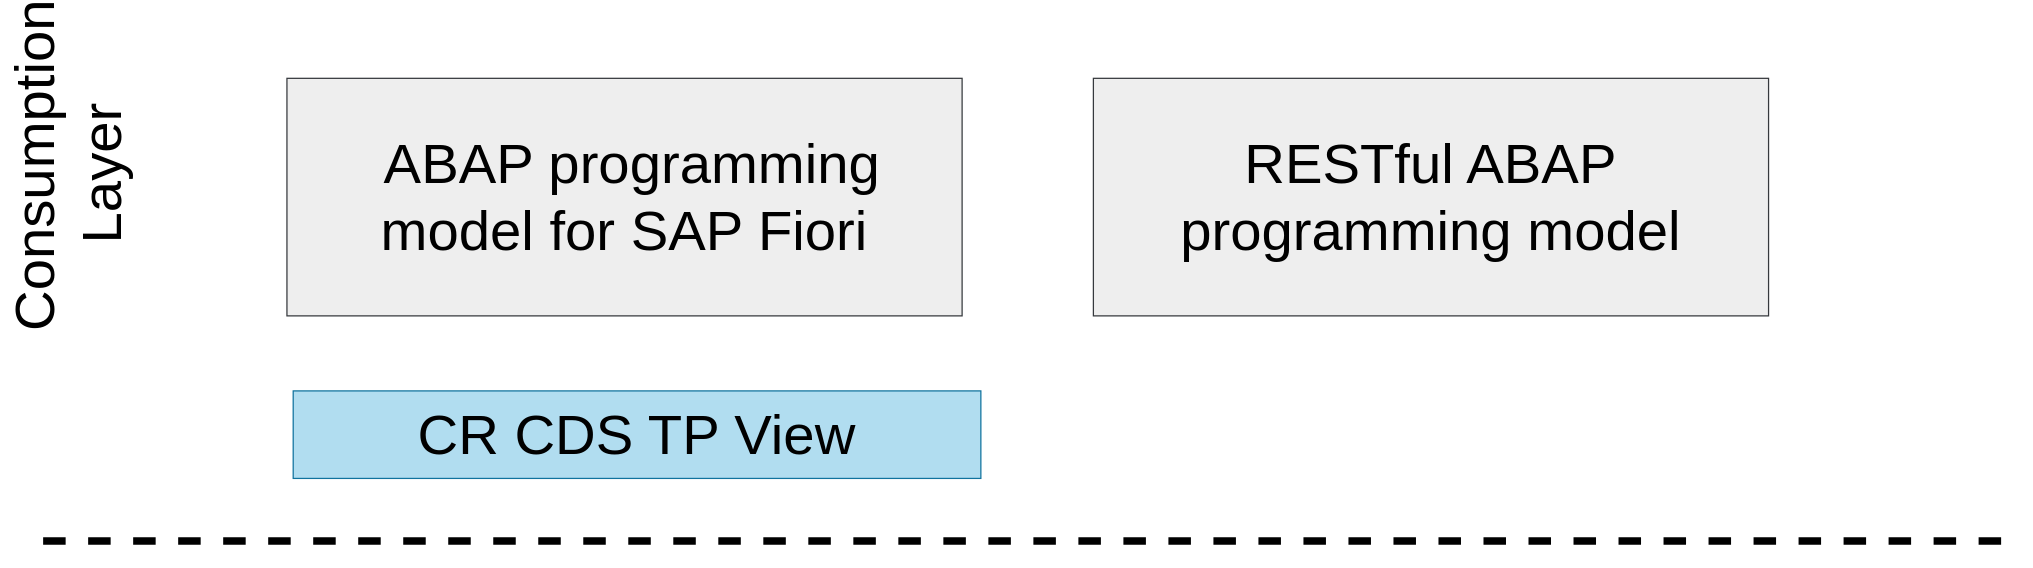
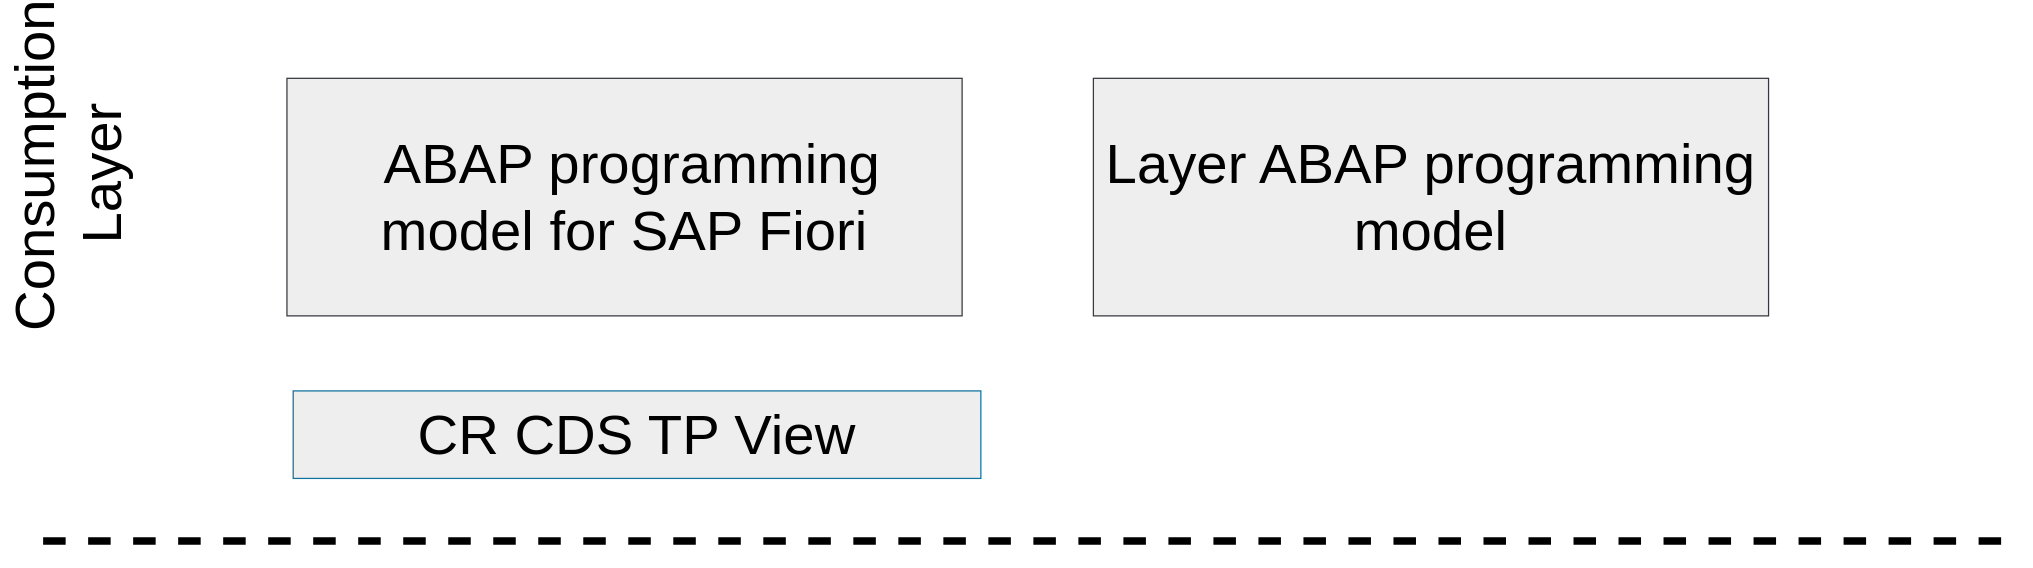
  <mxCell id="0" />
  <mxCell id="1" parent="0" />
  <mxCell id="2" value="&amp;nbsp;ABAP programming model for SAP Fiori" style="rounded=0;whiteSpace=wrap;html=1;fillColor=#eeeeee;strokeColor=#36393d;fontSize=45;" vertex="1" parent="1"><mxGeometry x="215" y="20" width="540" height="190" as="geometry" /></mxCell>
  <mxCell id="3" value="" style="endArrow=none;html=1;strokeWidth=6;jumpSize=100;rounded=0;dashed=1;" edge="1" parent="1"><mxGeometry width="50" height="50" relative="1" as="geometry"><mxPoint x="20" y="390" as="sourcePoint" /><mxPoint x="1590" y="390" as="targetPoint" /></mxGeometry></mxCell>
- <mxCell id="4" value="RESTful ABAP programming model" style="rounded=0;whiteSpace=wrap;html=1;fillColor=#eeeeee;strokeColor=#36393d;fontSize=45;" vertex="1" parent="1"><mxGeometry x="860" y="20" width="540" height="190" as="geometry" /></mxCell>
+ <mxCell id="4" value="Layer ABAP programming model" style="rounded=0;whiteSpace=wrap;html=1;fillColor=#eeeeee;strokeColor=#36393d;fontSize=45;" vertex="1" parent="1"><mxGeometry x="860" y="20" width="540" height="190" as="geometry" /></mxCell>
  <mxCell id="5" value="Consumption Layer&amp;nbsp;" style="text;html=1;strokeColor=none;fillColor=none;align=center;verticalAlign=middle;whiteSpace=wrap;rounded=0;strokeWidth=1;fontSize=45;rotation=-90;" vertex="1" parent="1"><mxGeometry x="20" y="70" width="40" height="40" as="geometry" /></mxCell>
- <mxCell id="6" value="CR CDS TP View" style="rounded=0;whiteSpace=wrap;html=1;strokeWidth=1;fontSize=45;fillColor=#b1ddf0;strokeColor=#10739e;" vertex="1" parent="1"><mxGeometry x="220" y="270" width="550" height="70" as="geometry" /></mxCell>
+ <mxCell id="6" value="CR CDS TP View" style="rounded=0;whiteSpace=wrap;html=1;strokeWidth=1;fontSize=45;fillColor=#eeeeee;strokeColor=#10739e;" vertex="1" parent="1"><mxGeometry x="220" y="270" width="550" height="70" as="geometry" /></mxCell>
